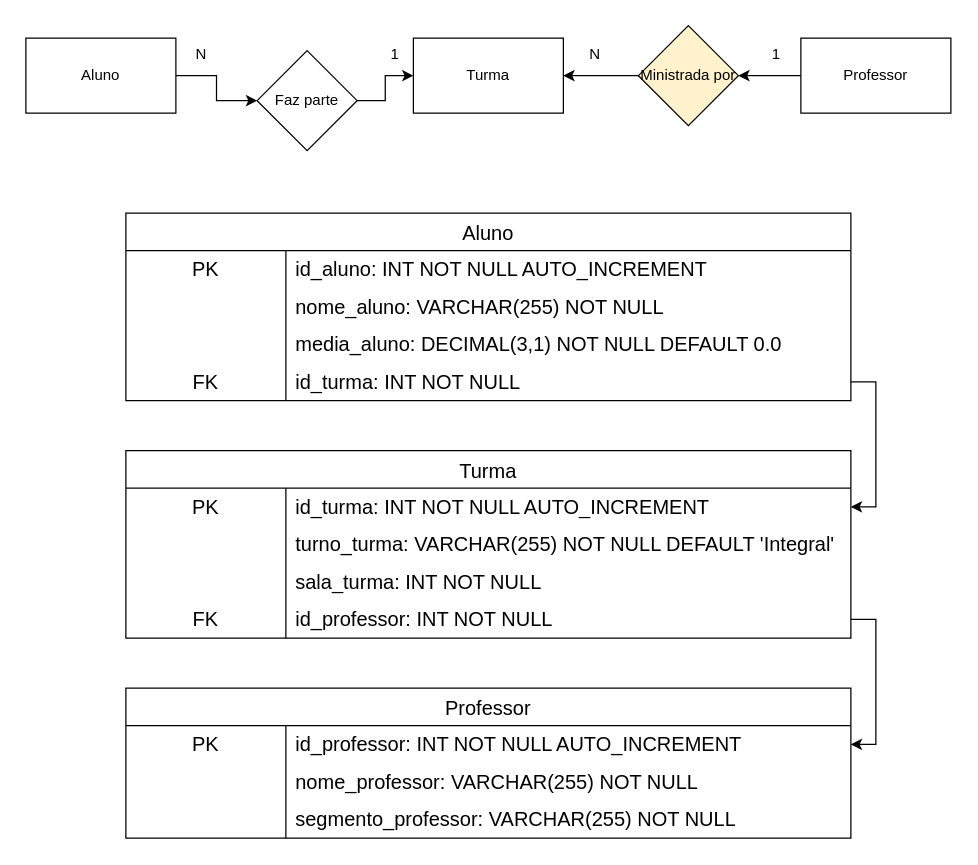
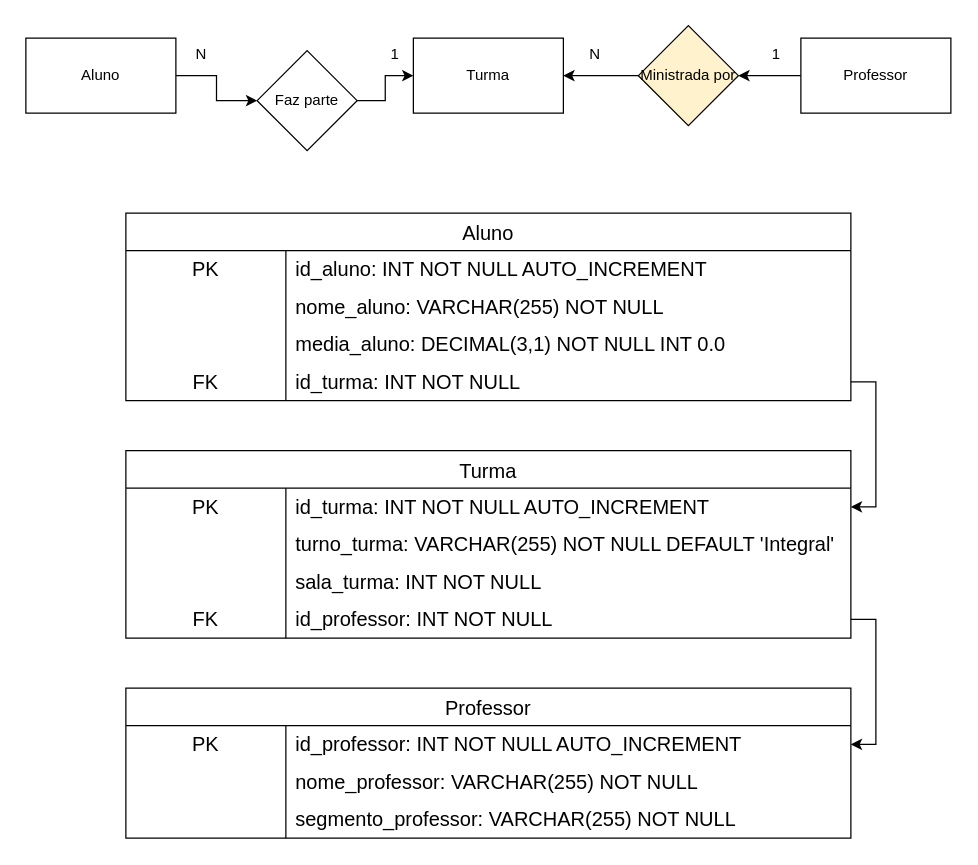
  <mxCell id="0" />
  <mxCell id="1" parent="0" />
  <mxCell id="2" style="edgeStyle=orthogonalEdgeStyle;rounded=0;orthogonalLoop=1;jettySize=auto;html=1;exitX=1;exitY=0.5;exitDx=0;exitDy=0;entryX=0;entryY=0.5;entryDx=0;entryDy=0;" edge="1" parent="1" source="3" target="8"><mxGeometry relative="1" as="geometry" /></mxCell>
  <mxCell id="3" value="Aluno" style="whiteSpace=wrap;html=1;" vertex="1" parent="1"><mxGeometry x="20" y="30" width="120" height="60" as="geometry" /></mxCell>
  <mxCell id="4" style="edgeStyle=orthogonalEdgeStyle;rounded=0;orthogonalLoop=1;jettySize=auto;html=1;exitX=0;exitY=0.5;exitDx=0;exitDy=0;entryX=1;entryY=0.5;entryDx=0;entryDy=0;" edge="1" parent="1" source="5" target="10"><mxGeometry relative="1" as="geometry" /></mxCell>
  <mxCell id="5" value="Professor" style="whiteSpace=wrap;html=1;" vertex="1" parent="1"><mxGeometry x="640" y="30" width="120" height="60" as="geometry" /></mxCell>
  <mxCell id="6" value="Turma" style="rounded=0;whiteSpace=wrap;html=1;" vertex="1" parent="1"><mxGeometry x="330" y="30" width="120" height="60" as="geometry" /></mxCell>
  <mxCell id="7" style="edgeStyle=orthogonalEdgeStyle;rounded=0;orthogonalLoop=1;jettySize=auto;html=1;exitX=1;exitY=0.5;exitDx=0;exitDy=0;entryX=0;entryY=0.5;entryDx=0;entryDy=0;" edge="1" parent="1" source="8" target="6"><mxGeometry relative="1" as="geometry" /></mxCell>
  <mxCell id="8" value="Faz parte" style="rhombus;whiteSpace=wrap;html=1;" vertex="1" parent="1"><mxGeometry x="205" y="40" width="80" height="80" as="geometry" /></mxCell>
  <mxCell id="9" style="edgeStyle=orthogonalEdgeStyle;rounded=0;orthogonalLoop=1;jettySize=auto;html=1;exitX=0;exitY=0.5;exitDx=0;exitDy=0;entryX=1;entryY=0.5;entryDx=0;entryDy=0;" edge="1" parent="1" source="10" target="6"><mxGeometry relative="1" as="geometry" /></mxCell>
  <mxCell id="10" value="Ministrada por" style="rhombus;whiteSpace=wrap;html=1;fillColor=#fff2cc;" vertex="1" parent="1"><mxGeometry x="510" y="20" width="80" height="80" as="geometry" /></mxCell>
  <mxCell id="11" value="1" style="text;html=1;align=center;verticalAlign=middle;resizable=0;points=[];autosize=1;strokeColor=none;fillColor=none;" vertex="1" parent="1"><mxGeometry x="300" y="28" width="30" height="30" as="geometry" /></mxCell>
  <mxCell id="12" value="N" style="text;html=1;align=center;verticalAlign=middle;resizable=0;points=[];autosize=1;strokeColor=none;fillColor=none;" vertex="1" parent="1"><mxGeometry x="145" y="28" width="30" height="30" as="geometry" /></mxCell>
  <mxCell id="13" value="1" style="text;html=1;align=center;verticalAlign=middle;resizable=0;points=[];autosize=1;strokeColor=none;fillColor=none;" vertex="1" parent="1"><mxGeometry x="605" y="28" width="30" height="30" as="geometry" /></mxCell>
  <mxCell id="14" value="N" style="text;html=1;align=center;verticalAlign=middle;resizable=0;points=[];autosize=1;strokeColor=none;fillColor=none;" vertex="1" parent="1"><mxGeometry x="460" y="28" width="30" height="30" as="geometry" /></mxCell>
  <mxCell id="15" value="Aluno" style="shape=table;startSize=30;container=1;collapsible=0;childLayout=tableLayout;fixedRows=1;rowLines=0;fontStyle=0;strokeColor=default;fontSize=16;" vertex="1" parent="1"><mxGeometry x="100" y="170" width="580" height="150" as="geometry" /></mxCell>
  <mxCell id="16" value="" style="shape=tableRow;horizontal=0;startSize=0;swimlaneHead=0;swimlaneBody=0;top=0;left=0;bottom=0;right=0;collapsible=0;dropTarget=0;fillColor=none;points=[[0,0.5],[1,0.5]];portConstraint=eastwest;strokeColor=inherit;fontSize=16;" vertex="1" parent="15"><mxGeometry y="30" width="580" height="30" as="geometry" /></mxCell>
  <mxCell id="17" value="PK" style="shape=partialRectangle;html=1;whiteSpace=wrap;connectable=0;fillColor=none;top=0;left=0;bottom=0;right=0;overflow=hidden;pointerEvents=1;strokeColor=inherit;fontSize=16;" vertex="1" parent="16"><mxGeometry width="128" height="30" as="geometry"><mxRectangle width="128" height="30" as="alternateBounds" /></mxGeometry></mxCell>
  <mxCell id="18" value="&lt;font style=&quot;font-size: 16px;&quot;&gt;id_aluno: INT NOT NULL AUTO_INCREMENT&lt;/font&gt;" style="shape=partialRectangle;html=1;whiteSpace=wrap;connectable=0;fillColor=none;top=0;left=0;bottom=0;right=0;align=left;spacingLeft=6;overflow=hidden;strokeColor=inherit;fontSize=16;" vertex="1" parent="16"><mxGeometry x="128" width="452" height="30" as="geometry"><mxRectangle width="452" height="30" as="alternateBounds" /></mxGeometry></mxCell>
  <mxCell id="19" value="" style="shape=tableRow;horizontal=0;startSize=0;swimlaneHead=0;swimlaneBody=0;top=0;left=0;bottom=0;right=0;collapsible=0;dropTarget=0;fillColor=none;points=[[0,0.5],[1,0.5]];portConstraint=eastwest;strokeColor=inherit;fontSize=16;" vertex="1" parent="15"><mxGeometry y="60" width="580" height="30" as="geometry" /></mxCell>
  <mxCell id="20" value="" style="shape=partialRectangle;html=1;whiteSpace=wrap;connectable=0;fillColor=none;top=0;left=0;bottom=0;right=0;overflow=hidden;strokeColor=inherit;fontSize=16;" vertex="1" parent="19"><mxGeometry width="128" height="30" as="geometry"><mxRectangle width="128" height="30" as="alternateBounds" /></mxGeometry></mxCell>
  <mxCell id="21" value="nome_aluno: VARCHAR(255) NOT NULL" style="shape=partialRectangle;html=1;whiteSpace=wrap;connectable=0;fillColor=none;top=0;left=0;bottom=0;right=0;align=left;spacingLeft=6;overflow=hidden;strokeColor=inherit;fontSize=16;" vertex="1" parent="19"><mxGeometry x="128" width="452" height="30" as="geometry"><mxRectangle width="452" height="30" as="alternateBounds" /></mxGeometry></mxCell>
  <mxCell id="22" value="" style="shape=tableRow;horizontal=0;startSize=0;swimlaneHead=0;swimlaneBody=0;top=0;left=0;bottom=0;right=0;collapsible=0;dropTarget=0;fillColor=none;points=[[0,0.5],[1,0.5]];portConstraint=eastwest;strokeColor=inherit;fontSize=16;" vertex="1" parent="15"><mxGeometry y="90" width="580" height="30" as="geometry" /></mxCell>
  <mxCell id="23" value="" style="shape=partialRectangle;html=1;whiteSpace=wrap;connectable=0;fillColor=none;top=0;left=0;bottom=0;right=0;overflow=hidden;strokeColor=inherit;fontSize=16;" vertex="1" parent="22"><mxGeometry width="128" height="30" as="geometry"><mxRectangle width="128" height="30" as="alternateBounds" /></mxGeometry></mxCell>
- <mxCell id="24" value="media_aluno: DECIMAL(3,1) NOT NULL DEFAULT 0.0" style="shape=partialRectangle;html=1;whiteSpace=wrap;connectable=0;fillColor=none;top=0;left=0;bottom=0;right=0;align=left;spacingLeft=6;overflow=hidden;strokeColor=inherit;fontSize=16;" vertex="1" parent="22"><mxGeometry x="128" width="452" height="30" as="geometry"><mxRectangle width="452" height="30" as="alternateBounds" /></mxGeometry></mxCell>
+ <mxCell id="24" value="media_aluno: DECIMAL(3,1) NOT NULL INT 0.0" style="shape=partialRectangle;html=1;whiteSpace=wrap;connectable=0;fillColor=none;top=0;left=0;bottom=0;right=0;align=left;spacingLeft=6;overflow=hidden;strokeColor=inherit;fontSize=16;" vertex="1" parent="22"><mxGeometry x="128" width="452" height="30" as="geometry"><mxRectangle width="452" height="30" as="alternateBounds" /></mxGeometry></mxCell>
  <mxCell id="25" value="" style="shape=tableRow;horizontal=0;startSize=0;swimlaneHead=0;swimlaneBody=0;top=0;left=0;bottom=0;right=0;collapsible=0;dropTarget=0;fillColor=none;points=[[0,0.5],[1,0.5]];portConstraint=eastwest;strokeColor=inherit;fontSize=16;" vertex="1" parent="15"><mxGeometry y="120" width="580" height="30" as="geometry" /></mxCell>
  <mxCell id="26" value="FK" style="shape=partialRectangle;html=1;whiteSpace=wrap;connectable=0;fillColor=none;top=0;left=0;bottom=0;right=0;overflow=hidden;strokeColor=inherit;fontSize=16;" vertex="1" parent="25"><mxGeometry width="128" height="30" as="geometry"><mxRectangle width="128" height="30" as="alternateBounds" /></mxGeometry></mxCell>
  <mxCell id="27" value="id_turma: INT NOT NULL&amp;nbsp;" style="shape=partialRectangle;html=1;whiteSpace=wrap;connectable=0;fillColor=none;top=0;left=0;bottom=0;right=0;align=left;spacingLeft=6;overflow=hidden;strokeColor=inherit;fontSize=16;" vertex="1" parent="25"><mxGeometry x="128" width="452" height="30" as="geometry"><mxRectangle width="452" height="30" as="alternateBounds" /></mxGeometry></mxCell>
  <mxCell id="28" value="Turma" style="shape=table;startSize=30;container=1;collapsible=0;childLayout=tableLayout;fixedRows=1;rowLines=0;fontStyle=0;strokeColor=default;fontSize=16;" vertex="1" parent="1"><mxGeometry x="100" y="360" width="580" height="150" as="geometry" /></mxCell>
  <mxCell id="29" value="" style="shape=tableRow;horizontal=0;startSize=0;swimlaneHead=0;swimlaneBody=0;top=0;left=0;bottom=0;right=0;collapsible=0;dropTarget=0;fillColor=none;points=[[0,0.5],[1,0.5]];portConstraint=eastwest;strokeColor=inherit;fontSize=16;" vertex="1" parent="28"><mxGeometry y="30" width="580" height="30" as="geometry" /></mxCell>
  <mxCell id="30" value="PK" style="shape=partialRectangle;html=1;whiteSpace=wrap;connectable=0;fillColor=none;top=0;left=0;bottom=0;right=0;overflow=hidden;pointerEvents=1;strokeColor=inherit;fontSize=16;" vertex="1" parent="29"><mxGeometry width="128" height="30" as="geometry"><mxRectangle width="128" height="30" as="alternateBounds" /></mxGeometry></mxCell>
  <mxCell id="31" value="&lt;font style=&quot;font-size: 16px;&quot;&gt;id_turma: INT NOT NULL AUTO_INCREMENT&lt;/font&gt;" style="shape=partialRectangle;html=1;whiteSpace=wrap;connectable=0;fillColor=none;top=0;left=0;bottom=0;right=0;align=left;spacingLeft=6;overflow=hidden;strokeColor=inherit;fontSize=16;" vertex="1" parent="29"><mxGeometry x="128" width="452" height="30" as="geometry"><mxRectangle width="452" height="30" as="alternateBounds" /></mxGeometry></mxCell>
  <mxCell id="32" value="" style="shape=tableRow;horizontal=0;startSize=0;swimlaneHead=0;swimlaneBody=0;top=0;left=0;bottom=0;right=0;collapsible=0;dropTarget=0;fillColor=none;points=[[0,0.5],[1,0.5]];portConstraint=eastwest;strokeColor=inherit;fontSize=16;" vertex="1" parent="28"><mxGeometry y="60" width="580" height="30" as="geometry" /></mxCell>
  <mxCell id="33" value="" style="shape=partialRectangle;html=1;whiteSpace=wrap;connectable=0;fillColor=none;top=0;left=0;bottom=0;right=0;overflow=hidden;strokeColor=inherit;fontSize=16;" vertex="1" parent="32"><mxGeometry width="128" height="30" as="geometry"><mxRectangle width="128" height="30" as="alternateBounds" /></mxGeometry></mxCell>
  <mxCell id="34" value="turno_turma: VARCHAR(255) NOT NULL DEFAULT 'Integral'" style="shape=partialRectangle;html=1;whiteSpace=wrap;connectable=0;fillColor=none;top=0;left=0;bottom=0;right=0;align=left;spacingLeft=6;overflow=hidden;strokeColor=inherit;fontSize=16;" vertex="1" parent="32"><mxGeometry x="128" width="452" height="30" as="geometry"><mxRectangle width="452" height="30" as="alternateBounds" /></mxGeometry></mxCell>
  <mxCell id="35" value="" style="shape=tableRow;horizontal=0;startSize=0;swimlaneHead=0;swimlaneBody=0;top=0;left=0;bottom=0;right=0;collapsible=0;dropTarget=0;fillColor=none;points=[[0,0.5],[1,0.5]];portConstraint=eastwest;strokeColor=inherit;fontSize=16;" vertex="1" parent="28"><mxGeometry y="90" width="580" height="30" as="geometry" /></mxCell>
  <mxCell id="36" value="" style="shape=partialRectangle;html=1;whiteSpace=wrap;connectable=0;fillColor=none;top=0;left=0;bottom=0;right=0;overflow=hidden;strokeColor=inherit;fontSize=16;" vertex="1" parent="35"><mxGeometry width="128" height="30" as="geometry"><mxRectangle width="128" height="30" as="alternateBounds" /></mxGeometry></mxCell>
  <mxCell id="37" value="sala_turma: INT NOT NULL" style="shape=partialRectangle;html=1;whiteSpace=wrap;connectable=0;fillColor=none;top=0;left=0;bottom=0;right=0;align=left;spacingLeft=6;overflow=hidden;strokeColor=inherit;fontSize=16;" vertex="1" parent="35"><mxGeometry x="128" width="452" height="30" as="geometry"><mxRectangle width="452" height="30" as="alternateBounds" /></mxGeometry></mxCell>
  <mxCell id="38" value="" style="shape=tableRow;horizontal=0;startSize=0;swimlaneHead=0;swimlaneBody=0;top=0;left=0;bottom=0;right=0;collapsible=0;dropTarget=0;fillColor=none;points=[[0,0.5],[1,0.5]];portConstraint=eastwest;strokeColor=inherit;fontSize=16;" vertex="1" parent="28"><mxGeometry y="120" width="580" height="30" as="geometry" /></mxCell>
  <mxCell id="39" value="FK" style="shape=partialRectangle;html=1;whiteSpace=wrap;connectable=0;fillColor=none;top=0;left=0;bottom=0;right=0;overflow=hidden;strokeColor=inherit;fontSize=16;" vertex="1" parent="38"><mxGeometry width="128" height="30" as="geometry"><mxRectangle width="128" height="30" as="alternateBounds" /></mxGeometry></mxCell>
  <mxCell id="40" value="id_professor: INT NOT NULL&amp;nbsp;" style="shape=partialRectangle;html=1;whiteSpace=wrap;connectable=0;fillColor=none;top=0;left=0;bottom=0;right=0;align=left;spacingLeft=6;overflow=hidden;strokeColor=inherit;fontSize=16;" vertex="1" parent="38"><mxGeometry x="128" width="452" height="30" as="geometry"><mxRectangle width="452" height="30" as="alternateBounds" /></mxGeometry></mxCell>
  <mxCell id="41" value="Professor" style="shape=table;startSize=30;container=1;collapsible=0;childLayout=tableLayout;fixedRows=1;rowLines=0;fontStyle=0;strokeColor=default;fontSize=16;" vertex="1" parent="1"><mxGeometry x="100" y="550" width="580" height="120" as="geometry" /></mxCell>
  <mxCell id="42" value="" style="shape=tableRow;horizontal=0;startSize=0;swimlaneHead=0;swimlaneBody=0;top=0;left=0;bottom=0;right=0;collapsible=0;dropTarget=0;fillColor=none;points=[[0,0.5],[1,0.5]];portConstraint=eastwest;strokeColor=inherit;fontSize=16;" vertex="1" parent="41"><mxGeometry y="30" width="580" height="30" as="geometry" /></mxCell>
  <mxCell id="43" value="PK" style="shape=partialRectangle;html=1;whiteSpace=wrap;connectable=0;fillColor=none;top=0;left=0;bottom=0;right=0;overflow=hidden;pointerEvents=1;strokeColor=inherit;fontSize=16;" vertex="1" parent="42"><mxGeometry width="128" height="30" as="geometry"><mxRectangle width="128" height="30" as="alternateBounds" /></mxGeometry></mxCell>
  <mxCell id="44" value="&lt;font style=&quot;font-size: 16px;&quot;&gt;id_professor: INT NOT NULL AUTO_INCREMENT&lt;/font&gt;" style="shape=partialRectangle;html=1;whiteSpace=wrap;connectable=0;fillColor=none;top=0;left=0;bottom=0;right=0;align=left;spacingLeft=6;overflow=hidden;strokeColor=inherit;fontSize=16;" vertex="1" parent="42"><mxGeometry x="128" width="452" height="30" as="geometry"><mxRectangle width="452" height="30" as="alternateBounds" /></mxGeometry></mxCell>
  <mxCell id="45" value="" style="shape=tableRow;horizontal=0;startSize=0;swimlaneHead=0;swimlaneBody=0;top=0;left=0;bottom=0;right=0;collapsible=0;dropTarget=0;fillColor=none;points=[[0,0.5],[1,0.5]];portConstraint=eastwest;strokeColor=inherit;fontSize=16;" vertex="1" parent="41"><mxGeometry y="60" width="580" height="30" as="geometry" /></mxCell>
  <mxCell id="46" value="" style="shape=partialRectangle;html=1;whiteSpace=wrap;connectable=0;fillColor=none;top=0;left=0;bottom=0;right=0;overflow=hidden;strokeColor=inherit;fontSize=16;" vertex="1" parent="45"><mxGeometry width="128" height="30" as="geometry"><mxRectangle width="128" height="30" as="alternateBounds" /></mxGeometry></mxCell>
  <mxCell id="47" value="nome_professor: VARCHAR(255) NOT NULL" style="shape=partialRectangle;html=1;whiteSpace=wrap;connectable=0;fillColor=none;top=0;left=0;bottom=0;right=0;align=left;spacingLeft=6;overflow=hidden;strokeColor=inherit;fontSize=16;" vertex="1" parent="45"><mxGeometry x="128" width="452" height="30" as="geometry"><mxRectangle width="452" height="30" as="alternateBounds" /></mxGeometry></mxCell>
  <mxCell id="48" value="" style="shape=tableRow;horizontal=0;startSize=0;swimlaneHead=0;swimlaneBody=0;top=0;left=0;bottom=0;right=0;collapsible=0;dropTarget=0;fillColor=none;points=[[0,0.5],[1,0.5]];portConstraint=eastwest;strokeColor=inherit;fontSize=16;" vertex="1" parent="41"><mxGeometry y="90" width="580" height="30" as="geometry" /></mxCell>
  <mxCell id="49" value="" style="shape=partialRectangle;html=1;whiteSpace=wrap;connectable=0;fillColor=none;top=0;left=0;bottom=0;right=0;overflow=hidden;strokeColor=inherit;fontSize=16;" vertex="1" parent="48"><mxGeometry width="128" height="30" as="geometry"><mxRectangle width="128" height="30" as="alternateBounds" /></mxGeometry></mxCell>
  <mxCell id="50" value="segmento_professor: VARCHAR(255) NOT NULL" style="shape=partialRectangle;html=1;whiteSpace=wrap;connectable=0;fillColor=none;top=0;left=0;bottom=0;right=0;align=left;spacingLeft=6;overflow=hidden;strokeColor=inherit;fontSize=16;" vertex="1" parent="48"><mxGeometry x="128" width="452" height="30" as="geometry"><mxRectangle width="452" height="30" as="alternateBounds" /></mxGeometry></mxCell>
  <mxCell id="51" style="edgeStyle=orthogonalEdgeStyle;rounded=0;orthogonalLoop=1;jettySize=auto;html=1;exitX=1;exitY=0.5;exitDx=0;exitDy=0;entryX=1;entryY=0.5;entryDx=0;entryDy=0;" edge="1" parent="1" source="38" target="42"><mxGeometry relative="1" as="geometry" /></mxCell>
  <mxCell id="52" style="edgeStyle=orthogonalEdgeStyle;rounded=0;orthogonalLoop=1;jettySize=auto;html=1;exitX=1;exitY=0.5;exitDx=0;exitDy=0;entryX=1;entryY=0.5;entryDx=0;entryDy=0;" edge="1" parent="1" source="25" target="29"><mxGeometry relative="1" as="geometry" /></mxCell>
